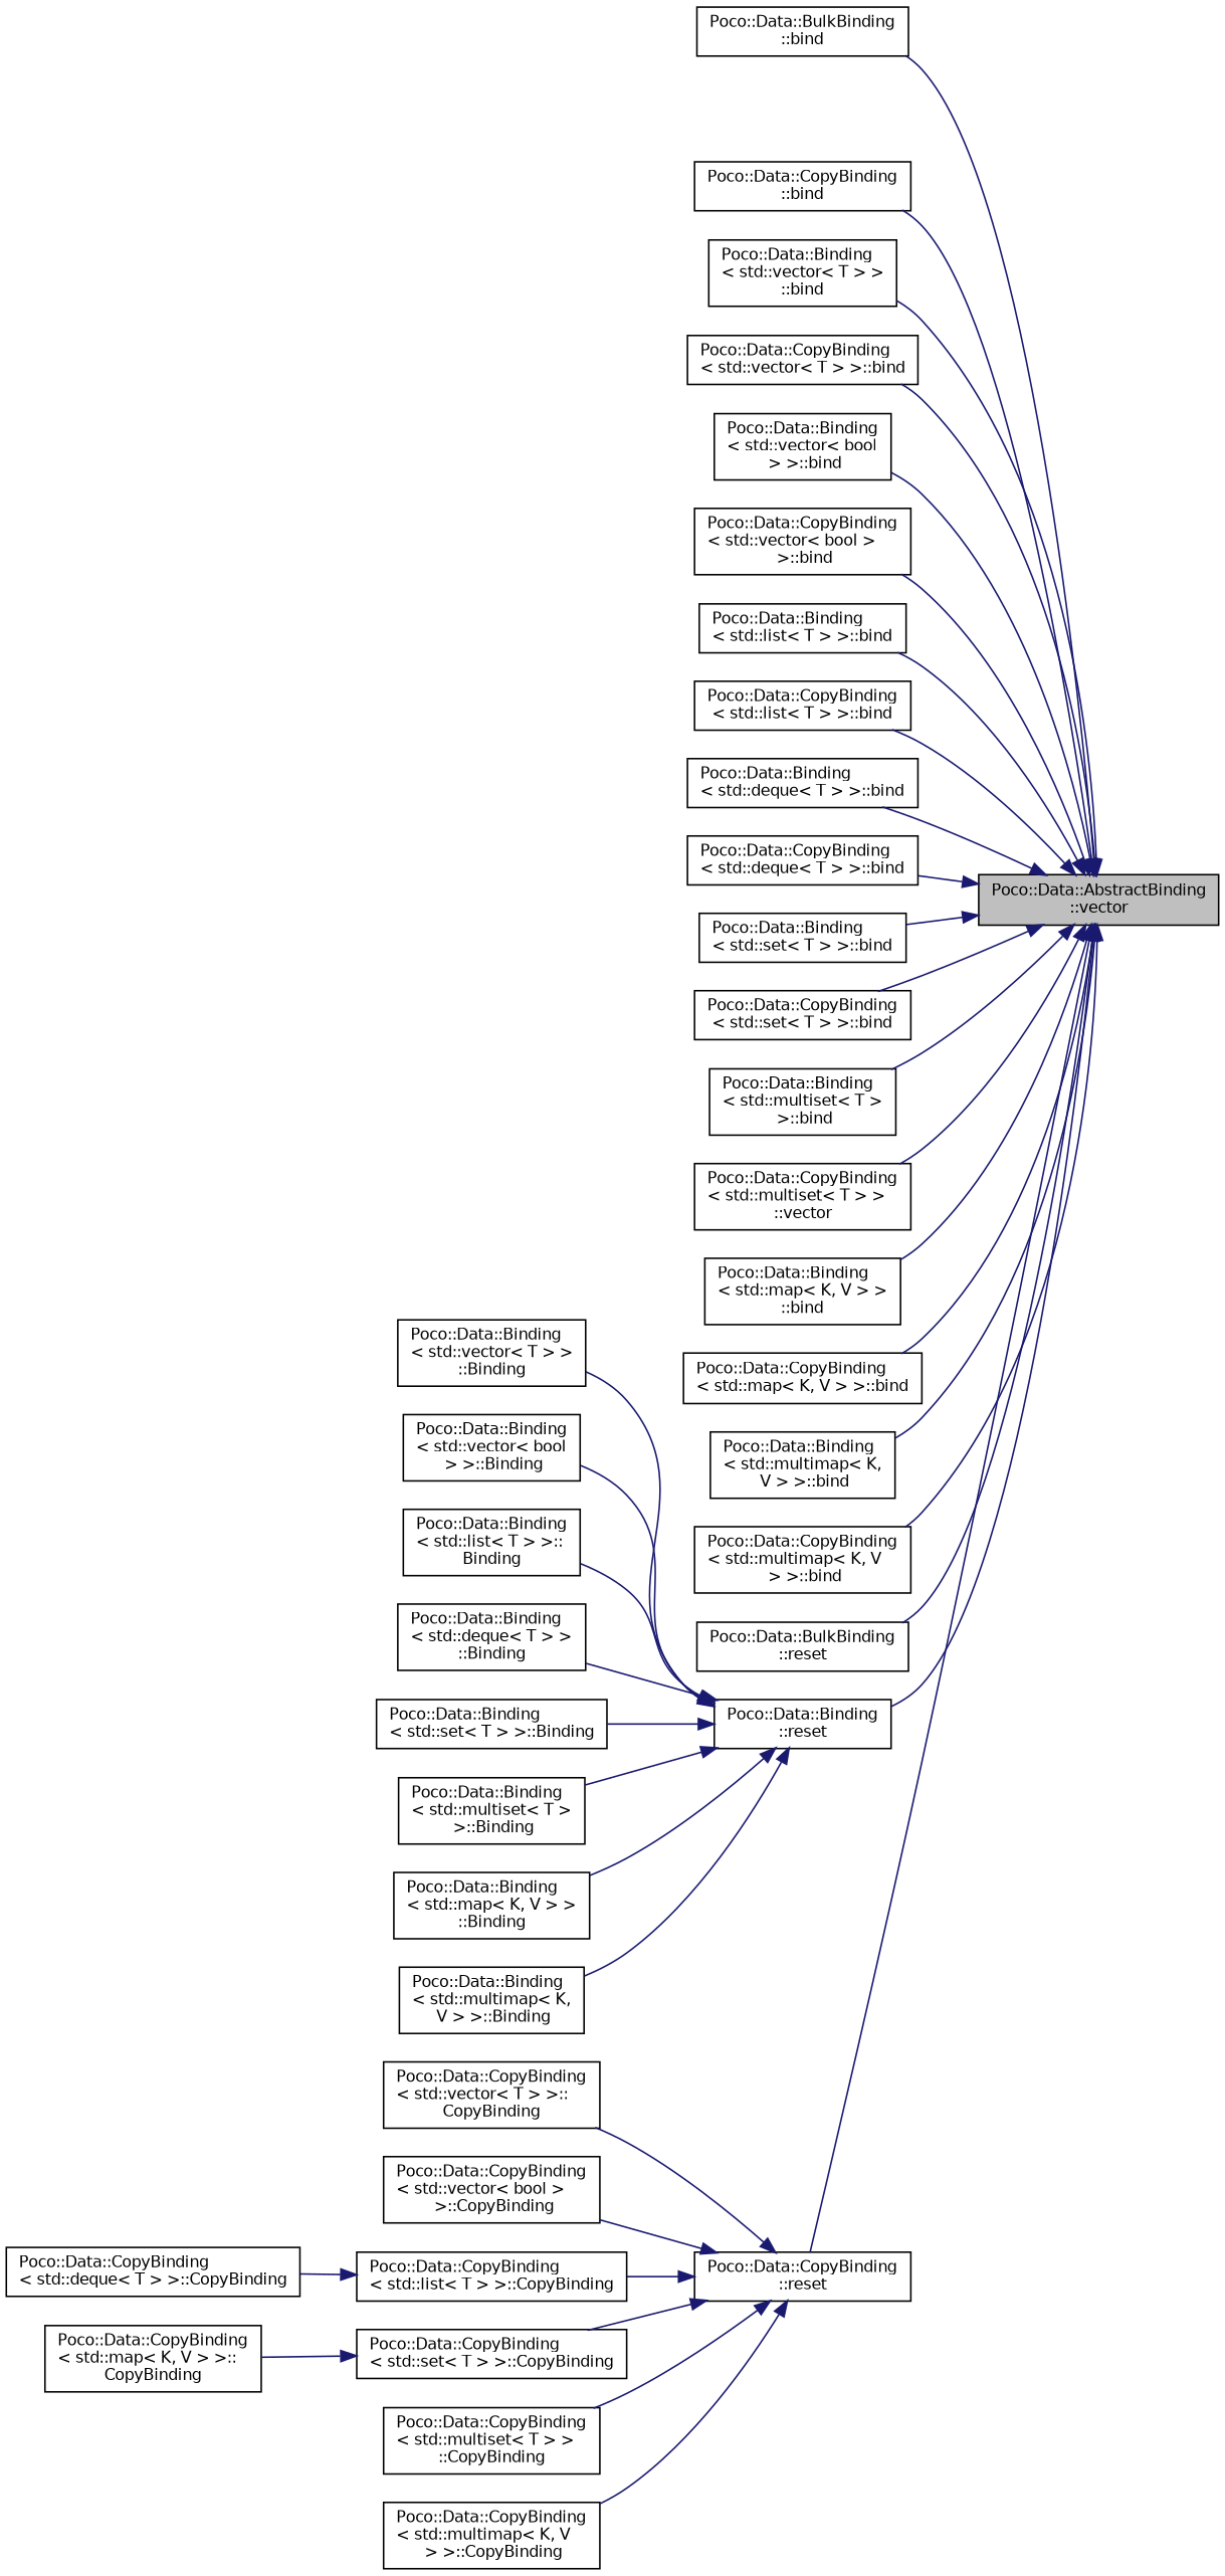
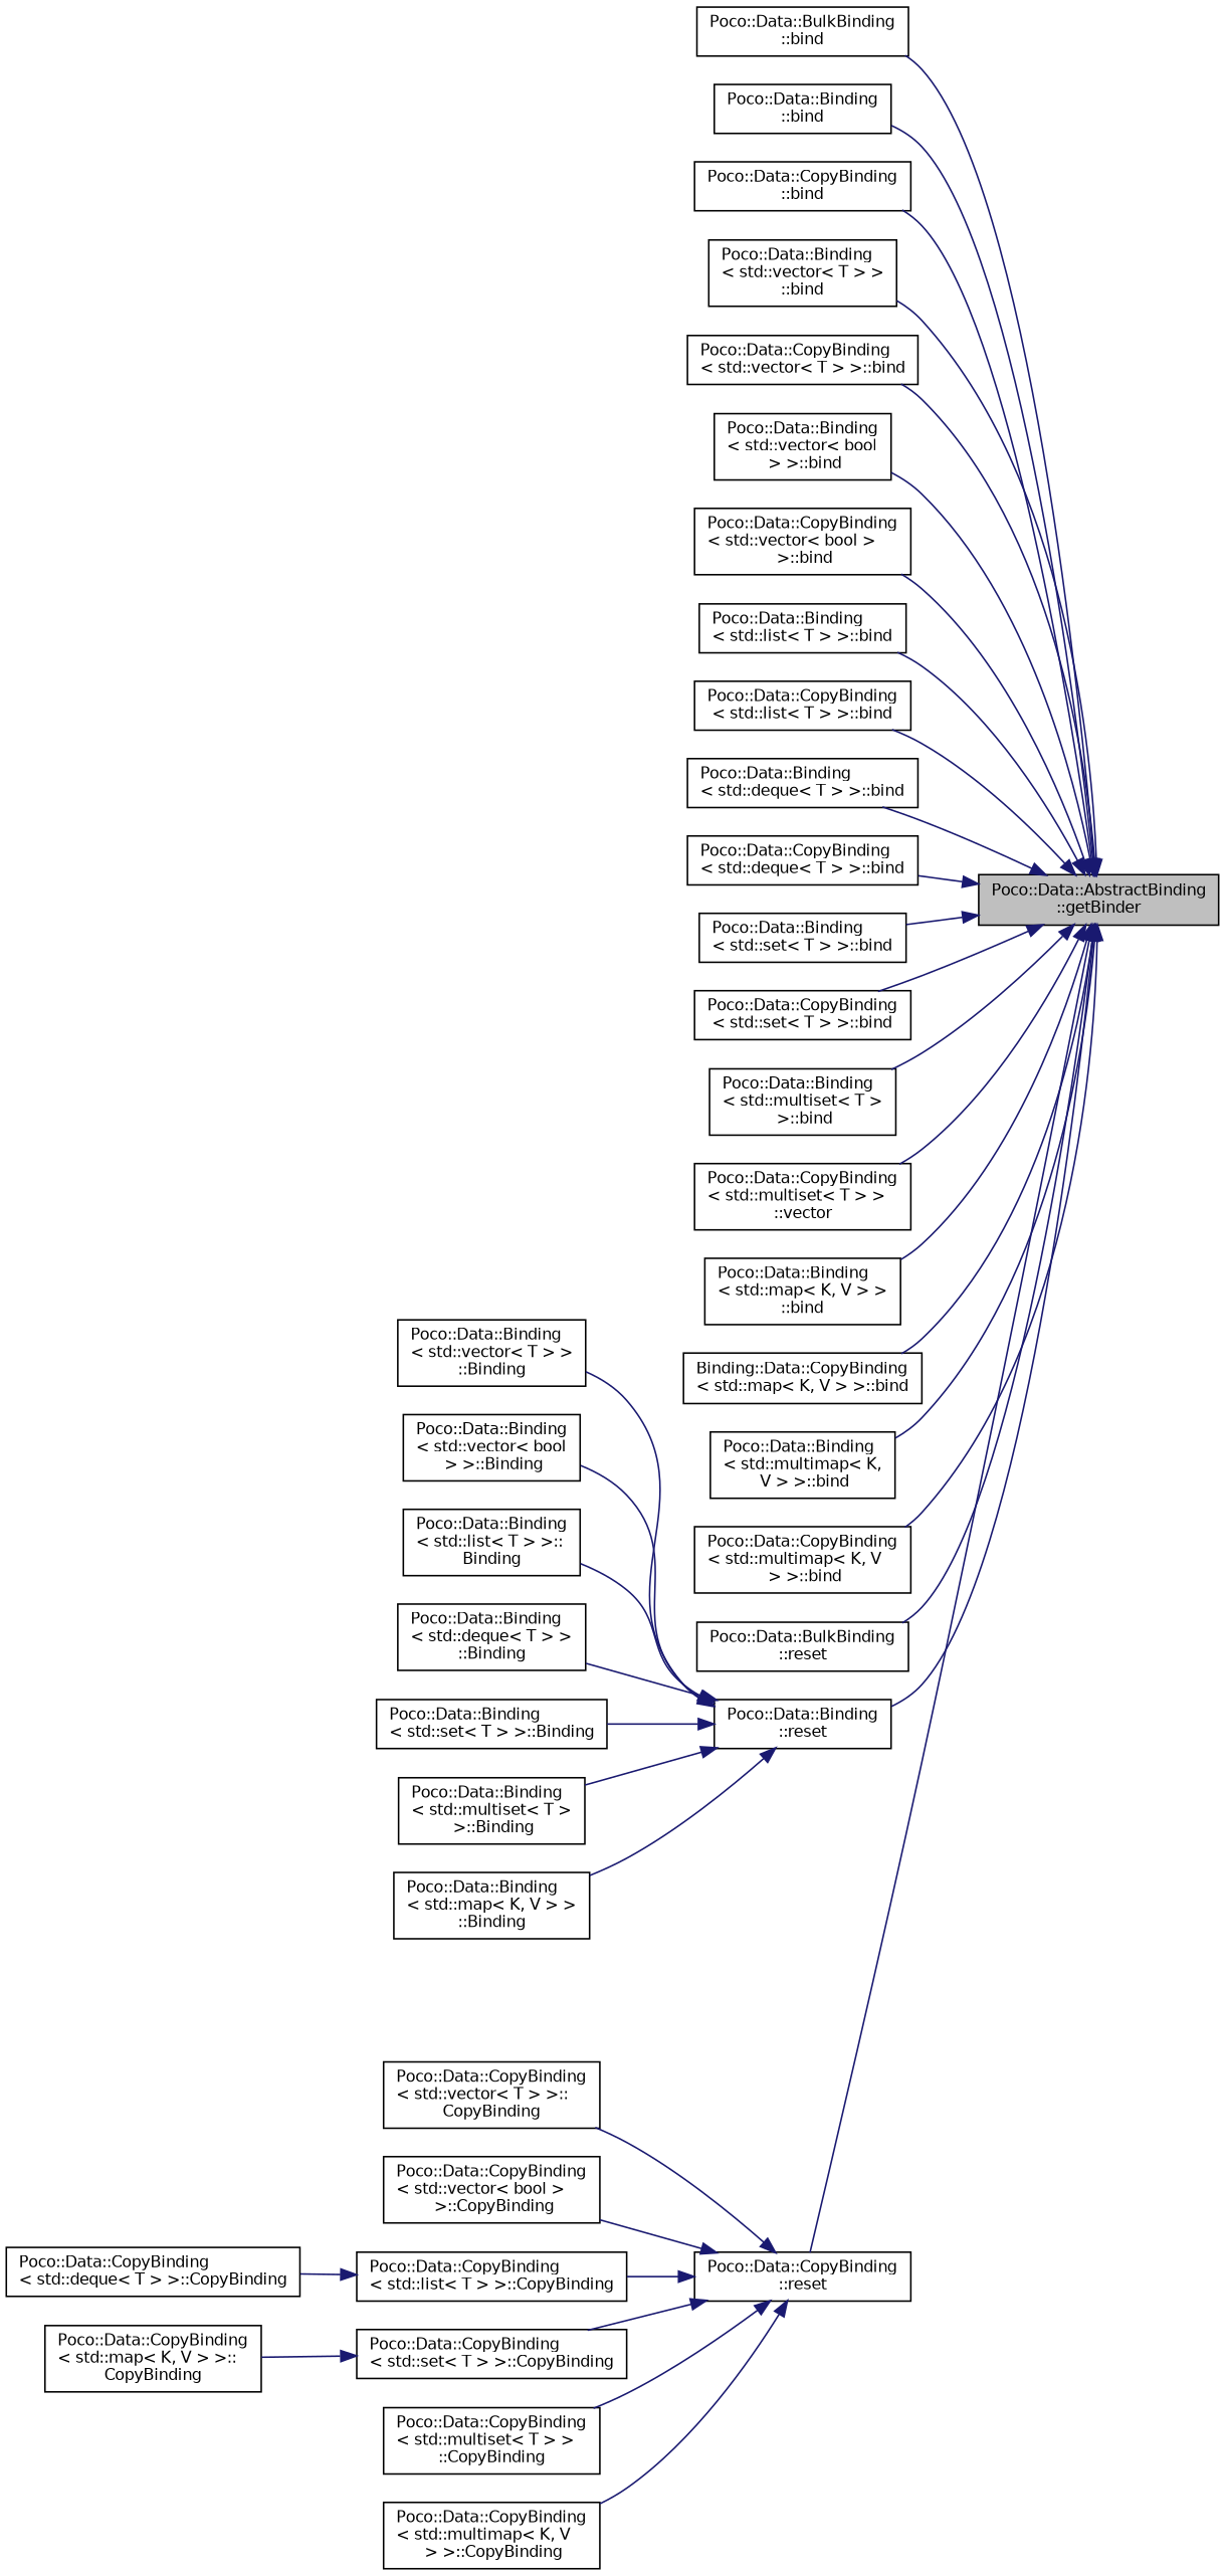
  digraph {
    rankdir=RL
    node [color=black fillcolor=white fontname=Helvetica fontsize=10 shape=record style=filled]
    edge [color=midnightblue dir=back fontname=Helvetica fontsize=10 labelfontname=Helvetica labelfontsize=10 style=solid]
-   n1 [fillcolor=grey75 fontcolor=black height=0.2 label="Poco::Data::AbstractBinding\l::vector" width=0.4]
+   n1 [fillcolor=grey75 fontcolor=black height=0.2 label="Poco::Data::AbstractBinding\l::getBinder" width=0.4]
    n2 [height=0.2 label="Poco::Data::BulkBinding\l::bind" width=0.4]
+   n3 [height=0.2 label="Poco::Data::Binding\l::bind" width=0.4]
    n4 [height=0.2 label="Poco::Data::CopyBinding\l::bind" width=0.4]
    n5 [height=0.2 label="Poco::Data::Binding\l\< std::vector\< T \> \>\l::bind" width=0.4]
    n6 [height=0.2 label="Poco::Data::CopyBinding\l\< std::vector\< T \> \>::bind" width=0.4]
    n7 [height=0.2 label="Poco::Data::Binding\l\< std::vector\< bool\l \> \>::bind" width=0.4]
    n8 [height=0.2 label="Poco::Data::CopyBinding\l\< std::vector\< bool \>\l \>::bind" width=0.4]
    n9 [height=0.2 label="Poco::Data::Binding\l\< std::list\< T \> \>::bind" width=0.4]
    n10 [height=0.2 label="Poco::Data::CopyBinding\l\< std::list\< T \> \>::bind" width=0.4]
    n11 [height=0.2 label="Poco::Data::Binding\l\< std::deque\< T \> \>::bind" width=0.4]
    n12 [height=0.2 label="Poco::Data::CopyBinding\l\< std::deque\< T \> \>::bind" width=0.4]
    n13 [height=0.2 label="Poco::Data::Binding\l\< std::set\< T \> \>::bind" width=0.4]
    n14 [height=0.2 label="Poco::Data::CopyBinding\l\< std::set\< T \> \>::bind" width=0.4]
    n15 [height=0.2 label="Poco::Data::Binding\l\< std::multiset\< T \>\l \>::bind" width=0.4]
    n16 [height=0.2 label="Poco::Data::CopyBinding\l\< std::multiset\< T \> \>\l::vector" width=0.4]
    n17 [height=0.2 label="Poco::Data::Binding\l\< std::map\< K, V \> \>\l::bind" width=0.4]
-   n18 [height=0.2 label="Poco::Data::CopyBinding\l\< std::map\< K, V \> \>::bind" width=0.4]
+   n18 [height=0.2 label="Binding::Data::CopyBinding\l\< std::map\< K, V \> \>::bind" width=0.4]
    n19 [height=0.2 label="Poco::Data::Binding\l\< std::multimap\< K,\l V \> \>::bind" width=0.4]
    n20 [height=0.2 label="Poco::Data::CopyBinding\l\< std::multimap\< K, V\l \> \>::bind" width=0.4]
    n21 [height=0.2 label="Poco::Data::BulkBinding\l::reset" width=0.4]
    n22 [height=0.2 label="Poco::Data::Binding\l::reset" width=0.4]
    n23 [height=0.2 label="Poco::Data::CopyBinding\l::reset" width=0.4]
    n24 [height=0.2 label="Poco::Data::Binding\l\< std::vector\< T \> \>\l::Binding" width=0.4]
    n25 [height=0.2 label="Poco::Data::Binding\l\< std::vector\< bool\l \> \>::Binding" width=0.4]
    n26 [height=0.2 label="Poco::Data::Binding\l\< std::list\< T \> \>::\lBinding" width=0.4]
    n27 [height=0.2 label="Poco::Data::Binding\l\< std::deque\< T \> \>\l::Binding" width=0.4]
    n28 [height=0.2 label="Poco::Data::Binding\l\< std::set\< T \> \>::Binding" width=0.4]
    n29 [height=0.2 label="Poco::Data::Binding\l\< std::multiset\< T \>\l \>::Binding" width=0.4]
    n30 [height=0.2 label="Poco::Data::Binding\l\< std::map\< K, V \> \>\l::Binding" width=0.4]
-   n31 [height=0.2 label="Poco::Data::Binding\l\< std::multimap\< K,\l V \> \>::Binding" width=0.4]
    n32 [height=0.2 label="Poco::Data::CopyBinding\l\< std::vector\< T \> \>::\lCopyBinding" width=0.4]
    n33 [height=0.2 label="Poco::Data::CopyBinding\l\< std::vector\< bool \>\l \>::CopyBinding" width=0.4]
    n34 [height=0.2 label="Poco::Data::CopyBinding\l\< std::list\< T \> \>::CopyBinding" width=0.4]
    n35 [height=0.2 label="Poco::Data::CopyBinding\l\< std::set\< T \> \>::CopyBinding" width=0.4]
    n36 [height=0.2 label="Poco::Data::CopyBinding\l\< std::multiset\< T \> \>\l::CopyBinding" width=0.4]
    n37 [height=0.2 label="Poco::Data::CopyBinding\l\< std::multimap\< K, V\l \> \>::CopyBinding" width=0.4]
    n38 [height=0.2 label="Poco::Data::CopyBinding\l\< std::deque\< T \> \>::CopyBinding" width=0.4]
    n39 [height=0.2 label="Poco::Data::CopyBinding\l\< std::map\< K, V \> \>::\lCopyBinding" width=0.4]
    n1 -> n2
+   n1 -> n3
    n1 -> n4
    n1 -> n5
    n1 -> n6
    n1 -> n7
    n1 -> n8
    n1 -> n9
    n1 -> n10
    n1 -> n11
    n1 -> n12
    n1 -> n13
    n1 -> n14
    n1 -> n15
    n1 -> n16
    n1 -> n17
    n1 -> n18
    n1 -> n19
    n1 -> n20
    n1 -> n21
    n1 -> n22
    n1 -> n23
    n22 -> n24
    n22 -> n25
    n22 -> n26
    n22 -> n27
    n22 -> n28
    n22 -> n29
    n22 -> n30
-   n22 -> n31
    n23 -> n32
    n23 -> n33
    n23 -> n34
    n23 -> n35
    n23 -> n36
    n23 -> n37
    n34 -> n38
    n35 -> n39
  }
